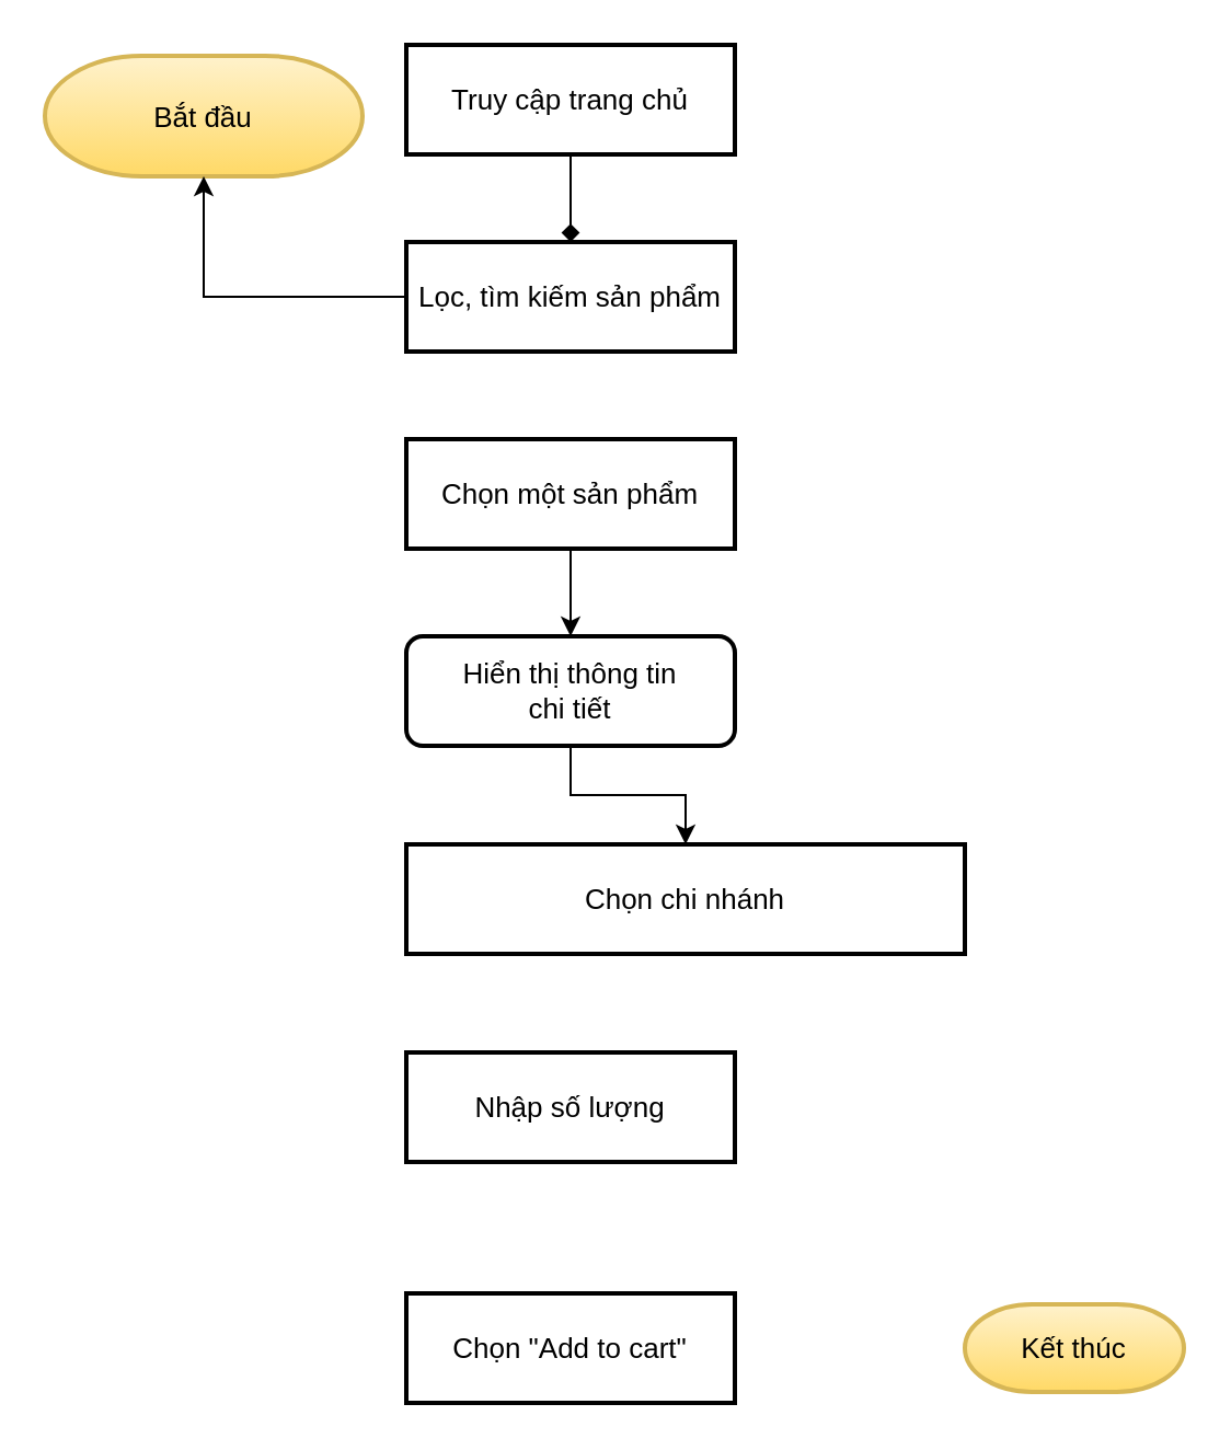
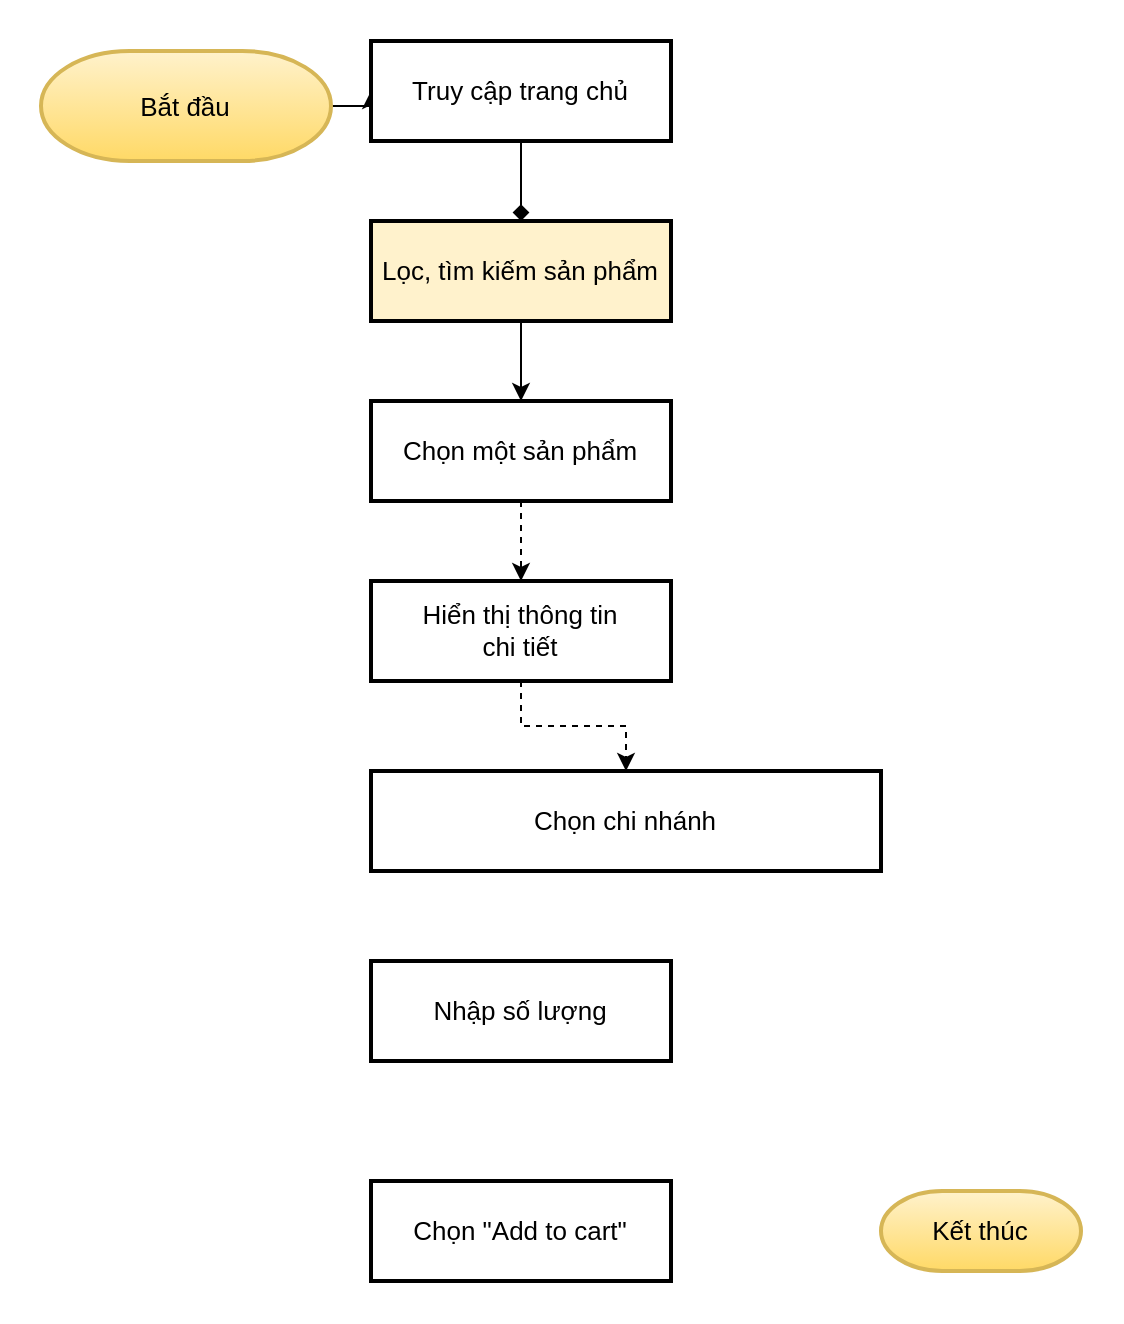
  <mxCell id="0" />
  <mxCell id="1" parent="0" />
  <mxCell id="2" value="Kết thúc" style="strokeWidth=2;html=1;shape=mxgraph.flowchart.terminator;whiteSpace=wrap;labelBorderColor=none;fontSize=13;fontStyle=0;fillColor=#fff2cc;strokeColor=#d6b656;gradientColor=#ffd966;" vertex="1" parent="1"><mxGeometry x="440" y="595" width="100" height="40" as="geometry" /></mxCell>
+ <mxCell id="3" style="edgeStyle=orthogonalEdgeStyle;rounded=0;orthogonalLoop=1;jettySize=auto;html=1;" edge="1" parent="1" source="4" target="6"><mxGeometry relative="1" as="geometry" /></mxCell>
  <mxCell id="4" value="Bắt đầu" style="strokeWidth=2;html=1;shape=mxgraph.flowchart.terminator;whiteSpace=wrap;labelBorderColor=none;fontSize=13;fontStyle=0;fillColor=#fff2cc;strokeColor=#d6b656;gradientColor=#ffd966;" vertex="1" parent="1"><mxGeometry x="20" y="25" width="145" height="55" as="geometry" /></mxCell>
  <mxCell id="5" style="edgeStyle=orthogonalEdgeStyle;rounded=0;orthogonalLoop=1;jettySize=auto;html=1;endArrow=diamond;" edge="1" parent="1" source="6" target="8"><mxGeometry relative="1" as="geometry" /></mxCell>
  <mxCell id="6" value="Truy cập trang chủ" style="whiteSpace=wrap;html=1;strokeWidth=2;labelBorderColor=none;fontSize=13;fontStyle=0" vertex="1" parent="1"><mxGeometry x="185" y="20" width="150" height="50" as="geometry" /></mxCell>
- <mxCell id="7" style="edgeStyle=orthogonalEdgeStyle;rounded=0;orthogonalLoop=1;jettySize=auto;html=1;" edge="1" parent="1" source="8" target="4"><mxGeometry relative="1" as="geometry" /></mxCell>
- <mxCell id="8" value="Lọc, tìm kiếm sản phẩm" style="whiteSpace=wrap;html=1;strokeWidth=2;labelBorderColor=none;fontSize=13;fontStyle=0" vertex="1" parent="1"><mxGeometry x="185" y="110" width="150" height="50" as="geometry" /></mxCell>
- <mxCell id="9" style="edgeStyle=orthogonalEdgeStyle;rounded=0;orthogonalLoop=1;jettySize=auto;html=1;" edge="1" parent="1" source="10" target="14"><mxGeometry relative="1" as="geometry" /></mxCell>
+ <mxCell id="7" style="edgeStyle=orthogonalEdgeStyle;rounded=0;orthogonalLoop=1;jettySize=auto;html=1;" edge="1" parent="1" source="8" target="10"><mxGeometry relative="1" as="geometry" /></mxCell>
+ <mxCell id="8" value="Lọc, tìm kiếm sản phẩm" style="whiteSpace=wrap;html=1;strokeWidth=2;labelBorderColor=none;fontSize=13;fontStyle=0;fillColor=#fff2cc;" vertex="1" parent="1"><mxGeometry x="185" y="110" width="150" height="50" as="geometry" /></mxCell>
+ <mxCell id="9" style="edgeStyle=orthogonalEdgeStyle;rounded=0;orthogonalLoop=1;jettySize=auto;html=1;dashed=1;" edge="1" parent="1" source="10" target="14"><mxGeometry relative="1" as="geometry" /></mxCell>
  <mxCell id="10" value="Chọn một sản phẩm" style="whiteSpace=wrap;html=1;strokeWidth=2;labelBorderColor=none;fontSize=13;fontStyle=0" vertex="1" parent="1"><mxGeometry x="185" y="200" width="150" height="50" as="geometry" /></mxCell>
  <mxCell id="11" value="Chọn chi nhánh" style="whiteSpace=wrap;html=1;strokeWidth=2;labelBorderColor=none;fontSize=13;fontStyle=0" vertex="1" parent="1"><mxGeometry x="185" y="385" width="255" height="50" as="geometry" /></mxCell>
  <mxCell id="12" value="Chọn &quot;Add to cart&quot;" style="whiteSpace=wrap;html=1;strokeWidth=2;labelBorderColor=none;fontSize=13;fontStyle=0" vertex="1" parent="1"><mxGeometry x="185" y="590" width="150" height="50" as="geometry" /></mxCell>
- <mxCell id="13" style="edgeStyle=orthogonalEdgeStyle;rounded=0;orthogonalLoop=1;jettySize=auto;html=1;entryX=0.5;entryY=0;entryDx=0;entryDy=0;" edge="1" parent="1" source="14" target="11"><mxGeometry relative="1" as="geometry" /></mxCell>
- <mxCell id="14" value="Hiển thị thông tin&lt;br&gt;chi tiết" style="whiteSpace=wrap;html=1;strokeWidth=2;labelBorderColor=none;fontSize=13;fontStyle=0;rounded=1;" vertex="1" parent="1"><mxGeometry x="185" y="290" width="150" height="50" as="geometry" /></mxCell>
+ <mxCell id="13" style="edgeStyle=orthogonalEdgeStyle;rounded=0;orthogonalLoop=1;jettySize=auto;html=1;entryX=0.5;entryY=0;entryDx=0;entryDy=0;dashed=1;" edge="1" parent="1" source="14" target="11"><mxGeometry relative="1" as="geometry" /></mxCell>
+ <mxCell id="14" value="Hiển thị thông tin&lt;br&gt;chi tiết" style="whiteSpace=wrap;html=1;strokeWidth=2;labelBorderColor=none;fontSize=13;fontStyle=0" vertex="1" parent="1"><mxGeometry x="185" y="290" width="150" height="50" as="geometry" /></mxCell>
  <mxCell id="15" value="Nhập số lượng" style="whiteSpace=wrap;html=1;strokeWidth=2;labelBorderColor=none;fontSize=13;fontStyle=0" vertex="1" parent="1"><mxGeometry x="185" y="480" width="150" height="50" as="geometry" /></mxCell>
